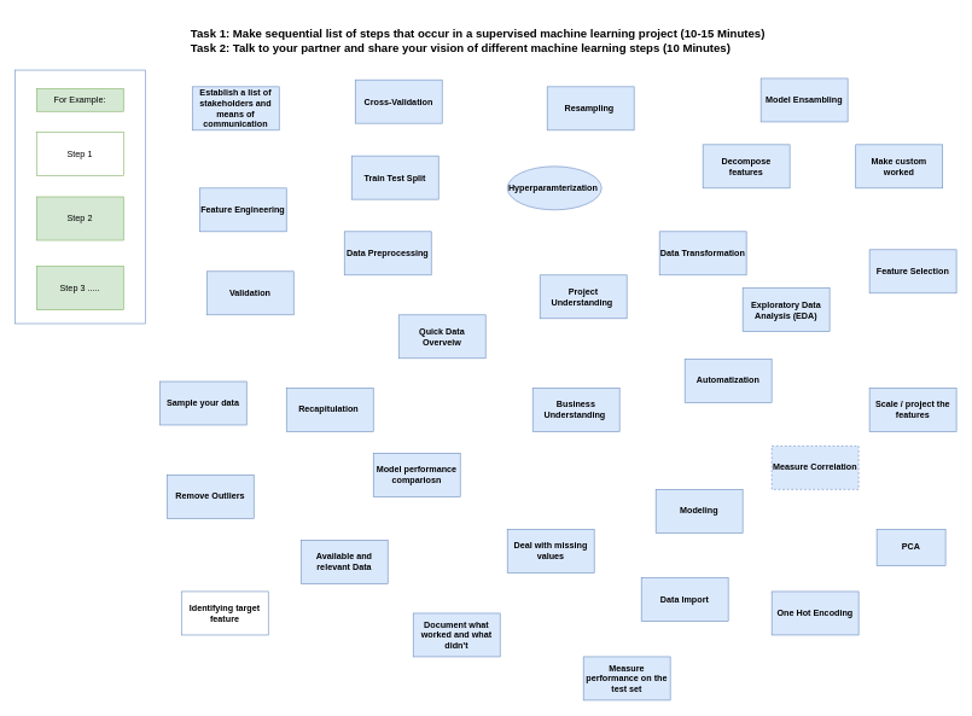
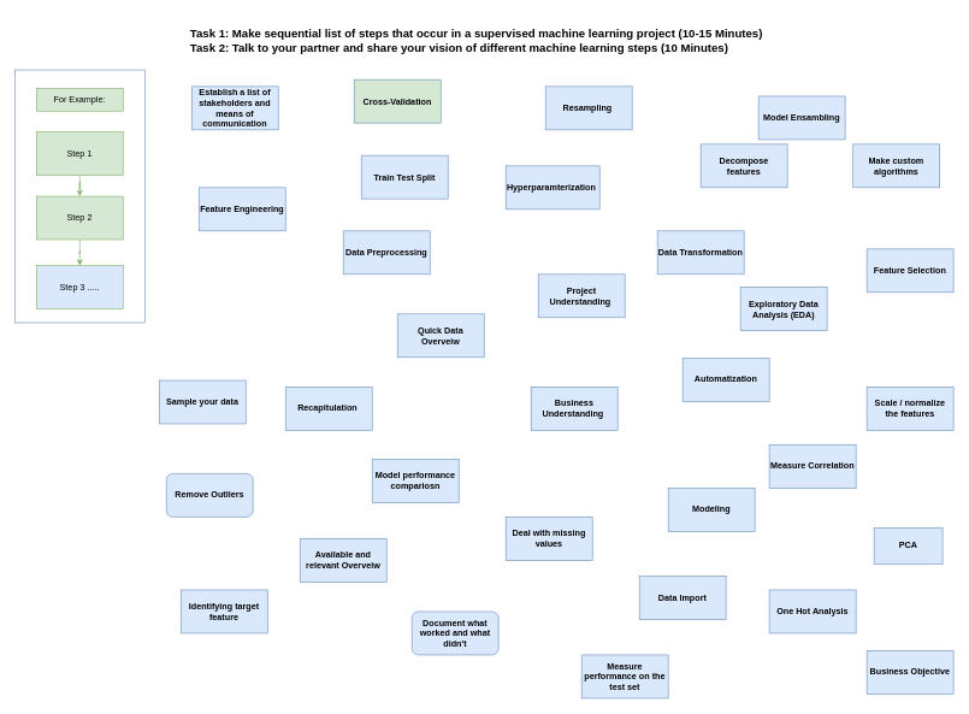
  <mxCell id="0" />
  <mxCell id="1" parent="0" />
  <mxCell id="2" value="Data Import" style="rounded=0;whiteSpace=wrap;html=1;fontStyle=1;fillColor=#dae8fc;strokeColor=#6c8ebf;" parent="1" vertex="1"><mxGeometry x="885" y="797" width="120" height="60" as="geometry" /></mxCell>
  <mxCell id="3" value="Quick Data Overveiw" style="rounded=0;whiteSpace=wrap;html=1;fontStyle=1;fillColor=#dae8fc;strokeColor=#6c8ebf;" parent="1" vertex="1"><mxGeometry x="550" y="434" width="120" height="60" as="geometry" /></mxCell>
  <mxCell id="4" value="Exploratory Data Analysis (EDA)" style="rounded=0;whiteSpace=wrap;html=1;fontStyle=1;fillColor=#dae8fc;strokeColor=#6c8ebf;" parent="1" vertex="1"><mxGeometry x="1025" y="397" width="120" height="60" as="geometry" /></mxCell>
- <mxCell id="5" value="Train Test Split" style="rounded=0;whiteSpace=wrap;html=1;fontStyle=1;fillColor=#dae8fc;strokeColor=#6c8ebf;" parent="1" vertex="1"><mxGeometry x="485" y="214.5" width="120" height="60" as="geometry" /></mxCell>
- <mxCell id="6" value="Modeling" style="rounded=0;whiteSpace=wrap;html=1;fontStyle=1;fillColor=#dae8fc;strokeColor=#6c8ebf;" parent="1" vertex="1"><mxGeometry x="905" y="675" width="120" height="60" as="geometry" /></mxCell>
+ <mxCell id="5" value="Train Test Split" style="rounded=0;whiteSpace=wrap;html=1;fontStyle=1;fillColor=#dae8fc;strokeColor=#6c8ebf;" parent="1" vertex="1"><mxGeometry x="500" y="214.5" width="120" height="60" as="geometry" /></mxCell>
+ <mxCell id="6" value="Modeling" style="rounded=0;whiteSpace=wrap;html=1;fontStyle=1;fillColor=#dae8fc;strokeColor=#6c8ebf;" parent="1" vertex="1"><mxGeometry x="925" y="675" width="120" height="60" as="geometry" /></mxCell>
  <mxCell id="7" value="Feature Engineering" style="rounded=0;whiteSpace=wrap;html=1;fontStyle=1;fillColor=#dae8fc;strokeColor=#6c8ebf;" parent="1" vertex="1"><mxGeometry x="275" y="259" width="120" height="60" as="geometry" /></mxCell>
  <mxCell id="8" value="Resampling&amp;nbsp;" style="rounded=0;whiteSpace=wrap;html=1;fontStyle=1;fillColor=#dae8fc;strokeColor=#6c8ebf;" parent="1" vertex="1"><mxGeometry x="755" y="119" width="120" height="60" as="geometry" /></mxCell>
- <mxCell id="9" value="Hyperparamterization&amp;nbsp;&lt;br&gt;" style="ellipse;whiteSpace=wrap;html=1;fontStyle=1;fillColor=#dae8fc;strokeColor=#6c8ebf;" parent="1" vertex="1"><mxGeometry x="700" y="229" width="130" height="60" as="geometry" /></mxCell>
- <mxCell id="10" value="&lt;span&gt;Model performance compariosn&lt;/span&gt;" style="rounded=0;whiteSpace=wrap;html=1;fontStyle=1;fillColor=#dae8fc;strokeColor=#6c8ebf;" parent="1" vertex="1"><mxGeometry x="515" y="625" width="120" height="60" as="geometry" /></mxCell>
+ <mxCell id="9" value="Hyperparamterization&amp;nbsp;&lt;br&gt;" style="rounded=0;whiteSpace=wrap;html=1;fontStyle=1;fillColor=#dae8fc;strokeColor=#6c8ebf;" parent="1" vertex="1"><mxGeometry x="700" y="229" width="130" height="60" as="geometry" /></mxCell>
+ <mxCell id="10" value="&lt;span&gt;Model performance compariosn&lt;/span&gt;" style="rounded=0;whiteSpace=wrap;html=1;fontStyle=1;fillColor=#dae8fc;strokeColor=#6c8ebf;" parent="1" vertex="1"><mxGeometry x="515" y="635" width="120" height="60" as="geometry" /></mxCell>
  <mxCell id="11" value="Automatization" style="rounded=0;whiteSpace=wrap;html=1;fontStyle=1;fillColor=#dae8fc;strokeColor=#6c8ebf;" parent="1" vertex="1"><mxGeometry x="945" y="495" width="120" height="60" as="geometry" /></mxCell>
  <mxCell id="12" value="Data Preprocessing" style="rounded=0;whiteSpace=wrap;html=1;fontStyle=1;fillColor=#dae8fc;strokeColor=#6c8ebf;" parent="1" vertex="1"><mxGeometry x="475" y="319" width="120" height="60" as="geometry" /></mxCell>
  <mxCell id="13" value="Feature Selection" style="rounded=0;whiteSpace=wrap;html=1;fontSize=12;fontStyle=1;fillColor=#dae8fc;strokeColor=#6c8ebf;" parent="1" vertex="1"><mxGeometry x="1200" y="344" width="120" height="60" as="geometry" /></mxCell>
- <mxCell id="14" value="Validation" style="rounded=0;whiteSpace=wrap;html=1;fontStyle=1;fillColor=#dae8fc;strokeColor=#6c8ebf;" parent="1" vertex="1"><mxGeometry x="285" y="374" width="120" height="60" as="geometry" /></mxCell>
  <mxCell id="15" value="Recapitulation&amp;nbsp;" style="rounded=0;whiteSpace=wrap;html=1;fillColor=#dae8fc;strokeColor=#6c8ebf;fontStyle=1" parent="1" vertex="1"><mxGeometry x="395" y="535" width="120" height="60" as="geometry" /></mxCell>
  <mxCell id="16" value="Business Understanding&amp;nbsp;" style="rounded=0;whiteSpace=wrap;html=1;fillColor=#dae8fc;strokeColor=#6c8ebf;fontStyle=1" parent="1" vertex="1"><mxGeometry x="735" y="535" width="120" height="60" as="geometry" /></mxCell>
  <mxCell id="17" value="Project Understanding&amp;nbsp;" style="rounded=0;whiteSpace=wrap;html=1;fillColor=#dae8fc;strokeColor=#6c8ebf;fontStyle=1" parent="1" vertex="1"><mxGeometry x="745" y="379" width="120" height="60" as="geometry" /></mxCell>
  <mxCell id="18" value="Establish a list of stakeholders and means of communication" style="rounded=0;whiteSpace=wrap;html=1;fillColor=#dae8fc;strokeColor=#6c8ebf;fontStyle=1" parent="1" vertex="1"><mxGeometry x="265" y="119" width="120" height="60" as="geometry" /></mxCell>
- <mxCell id="19" value="Available and relevant Data" style="rounded=0;whiteSpace=wrap;html=1;fillColor=#dae8fc;strokeColor=#6c8ebf;fontStyle=1" parent="1" vertex="1"><mxGeometry x="415" y="745" width="120" height="60" as="geometry" /></mxCell>
+ <mxCell id="19" value="Available and relevant Overveiw" style="rounded=0;whiteSpace=wrap;html=1;fillColor=#dae8fc;strokeColor=#6c8ebf;fontStyle=1" parent="1" vertex="1"><mxGeometry x="415" y="745" width="120" height="60" as="geometry" /></mxCell>
  <mxCell id="20" value="&lt;div style=&quot;text-align: left ; font-size: 16px&quot;&gt;&lt;font style=&quot;font-size: 16px&quot;&gt;Task 1: Make sequential list of steps that occur in a supervised machine learning project (10-15 Minutes)&lt;/font&gt;&lt;/div&gt;&lt;div style=&quot;text-align: left ; font-size: 16px&quot;&gt;&lt;font style=&quot;font-size: 16px&quot;&gt;Task 2: Talk to your partner and share your vision of different machine learning steps (10 Minutes)&lt;/font&gt;&lt;/div&gt;" style="text;html=1;strokeColor=none;fillColor=none;align=center;verticalAlign=middle;whiteSpace=wrap;rounded=0;fontStyle=1" parent="1" vertex="1"><mxGeometry x="250" y="20" width="819" height="70" as="geometry" /></mxCell>
  <mxCell id="21" value="For Example:" style="rounded=0;whiteSpace=wrap;html=1;fillColor=#d5e8d4;strokeColor=#82b366;fontStyle=0" parent="1" vertex="1"><mxGeometry x="50" y="122" width="120" height="31" as="geometry" /></mxCell>
- <mxCell id="23" value="Step 1" style="rounded=0;whiteSpace=wrap;html=1;fillColor=#ffffff;strokeColor=#82b366;fontStyle=0;" parent="1" vertex="1"><mxGeometry x="50" y="182" width="120" height="60" as="geometry" /></mxCell>
+ <mxCell id="22" style="edgeStyle=orthogonalEdgeStyle;rounded=0;orthogonalLoop=1;jettySize=auto;html=1;entryX=0.5;entryY=0;entryDx=0;entryDy=0;fillColor=#d5e8d4;strokeColor=#82b366;fontStyle=0" parent="1" source="23" target="25" edge="1"><mxGeometry relative="1" as="geometry" /></mxCell>
+ <mxCell id="23" value="Step 1" style="rounded=0;whiteSpace=wrap;html=1;fillColor=#d5e8d4;strokeColor=#82b366;fontStyle=0" parent="1" vertex="1"><mxGeometry x="50" y="182" width="120" height="60" as="geometry" /></mxCell>
+ <mxCell id="24" style="edgeStyle=orthogonalEdgeStyle;rounded=0;orthogonalLoop=1;jettySize=auto;html=1;fillColor=#d5e8d4;strokeColor=#82b366;fontStyle=0" parent="1" source="25" target="26" edge="1"><mxGeometry relative="1" as="geometry" /></mxCell>
  <mxCell id="25" value="Step 2" style="rounded=0;whiteSpace=wrap;html=1;fillColor=#d5e8d4;strokeColor=#82b366;fontStyle=0" parent="1" vertex="1"><mxGeometry x="50" y="271" width="120" height="60" as="geometry" /></mxCell>
- <mxCell id="26" value="Step 3 ....." style="rounded=0;whiteSpace=wrap;html=1;fillColor=#d5e8d4;strokeColor=#82b366;fontStyle=0" parent="1" vertex="1"><mxGeometry x="50" y="367" width="120" height="60" as="geometry" /></mxCell>
+ <mxCell id="26" value="Step 3 ....." style="rounded=0;whiteSpace=wrap;html=1;fillColor=#dae8fc;strokeColor=#82b366;fontStyle=0;" parent="1" vertex="1"><mxGeometry x="50" y="367" width="120" height="60" as="geometry" /></mxCell>
  <mxCell id="27" value="" style="rounded=0;whiteSpace=wrap;html=1;fillColor=none;strokeColor=#6c8ebf;fontStyle=0" parent="1" vertex="1"><mxGeometry x="20" y="96" width="180" height="350" as="geometry" /></mxCell>
  <mxCell id="28" value="Sample your data" style="rounded=0;whiteSpace=wrap;html=1;fillColor=#dae8fc;strokeColor=#6c8ebf;fontStyle=1" parent="1" vertex="1"><mxGeometry x="220" y="526" width="120" height="60" as="geometry" /></mxCell>
- <mxCell id="29" value="Remove Outliers" style="rounded=0;whiteSpace=wrap;html=1;fillColor=#dae8fc;fontStyle=1;strokeColor=#6c8ebf;" parent="1" vertex="1"><mxGeometry x="230" y="655" width="120" height="60" as="geometry" /></mxCell>
- <mxCell id="30" value="Deal with missing values" style="rounded=0;whiteSpace=wrap;html=1;fillColor=#dae8fc;strokeColor=#6c8ebf;fontStyle=1" parent="1" vertex="1"><mxGeometry x="700" y="730" width="120" height="60" as="geometry" /></mxCell>
- <mxCell id="31" value="Identifying target feature" style="rounded=0;whiteSpace=wrap;html=1;fillColor=#ffffff;fontStyle=1;strokeColor=#6c8ebf;" parent="1" vertex="1"><mxGeometry x="250" y="816" width="120" height="60" as="geometry" /></mxCell>
- <mxCell id="32" value="Measure Correlation" style="rounded=0;whiteSpace=wrap;html=1;fillColor=#dae8fc;fontStyle=1;strokeColor=#6c8ebf;dashed=1;" parent="1" vertex="1"><mxGeometry x="1065" y="615" width="120" height="60" as="geometry" /></mxCell>
- <mxCell id="33" value="One Hot Encoding" style="rounded=0;whiteSpace=wrap;html=1;fillColor=#dae8fc;strokeColor=#6c8ebf;fontStyle=1" parent="1" vertex="1"><mxGeometry x="1065" y="816" width="120" height="60" as="geometry" /></mxCell>
+ <mxCell id="29" value="Remove Outliers" style="whiteSpace=wrap;html=1;fillColor=#dae8fc;fontStyle=1;strokeColor=#6c8ebf;rounded=1;" parent="1" vertex="1"><mxGeometry x="230" y="655" width="120" height="60" as="geometry" /></mxCell>
+ <mxCell id="30" value="Deal with missing values" style="rounded=0;whiteSpace=wrap;html=1;fillColor=#dae8fc;strokeColor=#6c8ebf;fontStyle=1" parent="1" vertex="1"><mxGeometry x="700" y="715" width="120" height="60" as="geometry" /></mxCell>
+ <mxCell id="31" value="Identifying target feature" style="rounded=0;whiteSpace=wrap;html=1;fillColor=#dae8fc;fontStyle=1;strokeColor=#6c8ebf;" parent="1" vertex="1"><mxGeometry x="250" y="816" width="120" height="60" as="geometry" /></mxCell>
+ <mxCell id="32" value="Measure Correlation" style="rounded=0;whiteSpace=wrap;html=1;fillColor=#dae8fc;fontStyle=1;strokeColor=#6c8ebf;" parent="1" vertex="1"><mxGeometry x="1065" y="615" width="120" height="60" as="geometry" /></mxCell>
+ <mxCell id="33" value="One Hot Analysis" style="rounded=0;whiteSpace=wrap;html=1;fillColor=#dae8fc;strokeColor=#6c8ebf;fontStyle=1" parent="1" vertex="1"><mxGeometry x="1065" y="816" width="120" height="60" as="geometry" /></mxCell>
  <mxCell id="34" value="Data Transformation" style="rounded=0;whiteSpace=wrap;html=1;fillColor=#dae8fc;strokeColor=#6c8ebf;fontStyle=1" parent="1" vertex="1"><mxGeometry x="910" y="319" width="120" height="60" as="geometry" /></mxCell>
- <mxCell id="35" value="Make custom worked" style="rounded=0;whiteSpace=wrap;html=1;fillColor=#dae8fc;strokeColor=#6c8ebf;fontStyle=1" parent="1" vertex="1"><mxGeometry x="1181" y="199" width="120" height="60" as="geometry" /></mxCell>
+ <mxCell id="35" value="Make custom algorithms" style="rounded=0;whiteSpace=wrap;html=1;fillColor=#dae8fc;strokeColor=#6c8ebf;fontStyle=1" parent="1" vertex="1"><mxGeometry x="1181" y="199" width="120" height="60" as="geometry" /></mxCell>
  <mxCell id="36" value="Decompose features" style="rounded=0;whiteSpace=wrap;html=1;fillColor=#dae8fc;strokeColor=#6c8ebf;fontStyle=1" parent="1" vertex="1"><mxGeometry x="970" y="199" width="120" height="60" as="geometry" /></mxCell>
- <mxCell id="37" value="Scale / project the features" style="rounded=0;whiteSpace=wrap;html=1;fillColor=#dae8fc;strokeColor=#6c8ebf;fontStyle=1" parent="1" vertex="1"><mxGeometry x="1200" y="535" width="120" height="60" as="geometry" /></mxCell>
- <mxCell id="38" value="Model Ensambling" style="rounded=0;whiteSpace=wrap;html=1;fillColor=#dae8fc;fontStyle=1;strokeColor=#6c8ebf;" parent="1" vertex="1"><mxGeometry x="1050" y="107.5" width="120" height="60" as="geometry" /></mxCell>
+ <mxCell id="37" value="Scale / normalize the features" style="rounded=0;whiteSpace=wrap;html=1;fillColor=#dae8fc;strokeColor=#6c8ebf;fontStyle=1" parent="1" vertex="1"><mxGeometry x="1200" y="535" width="120" height="60" as="geometry" /></mxCell>
+ <mxCell id="38" value="Model Ensambling" style="rounded=0;whiteSpace=wrap;html=1;fillColor=#dae8fc;fontStyle=1;strokeColor=#6c8ebf;" parent="1" vertex="1"><mxGeometry x="1050" y="132.5" width="120" height="60" as="geometry" /></mxCell>
  <mxCell id="39" value="Measure performance on the test set" style="rounded=0;whiteSpace=wrap;html=1;fillColor=#dae8fc;strokeColor=#6c8ebf;fontStyle=1" parent="1" vertex="1"><mxGeometry x="805" y="906" width="120" height="60" as="geometry" /></mxCell>
- <mxCell id="40" value="Document what worked and what didn't" style="rounded=0;whiteSpace=wrap;html=1;fillColor=#dae8fc;strokeColor=#6c8ebf;fontStyle=1" parent="1" vertex="1"><mxGeometry x="570" y="846" width="120" height="60" as="geometry" /></mxCell>
+ <mxCell id="40" value="Document what worked and what didn't" style="whiteSpace=wrap;html=1;fillColor=#dae8fc;strokeColor=#6c8ebf;fontStyle=1;rounded=1;" parent="1" vertex="1"><mxGeometry x="570" y="846" width="120" height="60" as="geometry" /></mxCell>
+ <mxCell id="41" value="Business Objective&lt;br&gt;" style="rounded=0;whiteSpace=wrap;html=1;fillColor=#dae8fc;strokeColor=#6c8ebf;fontStyle=1" parent="1" vertex="1"><mxGeometry x="1200" y="900" width="120" height="60" as="geometry" /></mxCell>
  <mxCell id="42" value="PCA" style="rounded=0;whiteSpace=wrap;html=1;fillColor=#dae8fc;strokeColor=#6c8ebf;fontStyle=1" vertex="1" parent="1"><mxGeometry x="1210" y="730" width="95" height="50" as="geometry" /></mxCell>
- <mxCell id="43" value="Cross-Validation" style="rounded=0;whiteSpace=wrap;html=1;fontStyle=1;fillColor=#dae8fc;strokeColor=#6c8ebf;" vertex="1" parent="1"><mxGeometry x="490" y="109.5" width="120" height="60" as="geometry" /></mxCell>
+ <mxCell id="43" value="Cross-Validation" style="rounded=0;whiteSpace=wrap;html=1;fontStyle=1;fillColor=#d5e8d4;strokeColor=#6c8ebf;" vertex="1" parent="1"><mxGeometry x="490" y="109.5" width="120" height="60" as="geometry" /></mxCell>
